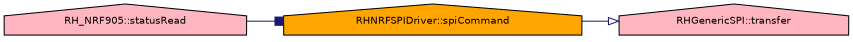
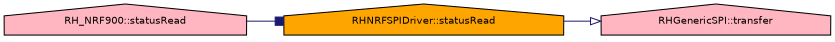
  digraph {
    rankdir=LR
    node [color=black fillcolor=lightpink fontname=Helvetica fontsize=10 shape=house style=filled]
    edge [color=midnightblue fontname=Helvetica fontsize=10 labelfontname=Helvetica labelfontsize=10 style=solid]
-   n1 [fontcolor=black height=0.2 label="RH_NRF905::statusRead" width=0.4]
-   n2 [fillcolor=orange height=0.2 label="RHNRFSPIDriver::spiCommand" width=0.4]
+   n1 [fontcolor=black height=0.2 label="RH_NRF900::statusRead" width=0.4]
+   n2 [fillcolor=orange height=0.2 label="RHNRFSPIDriver::statusRead" width=0.4]
    n3 [height=0.2 label="RHGenericSPI::transfer" width=0.4]
    n1 -> n2 [arrowhead=box]
    n2 -> n3 [arrowhead=onormal]
  }
